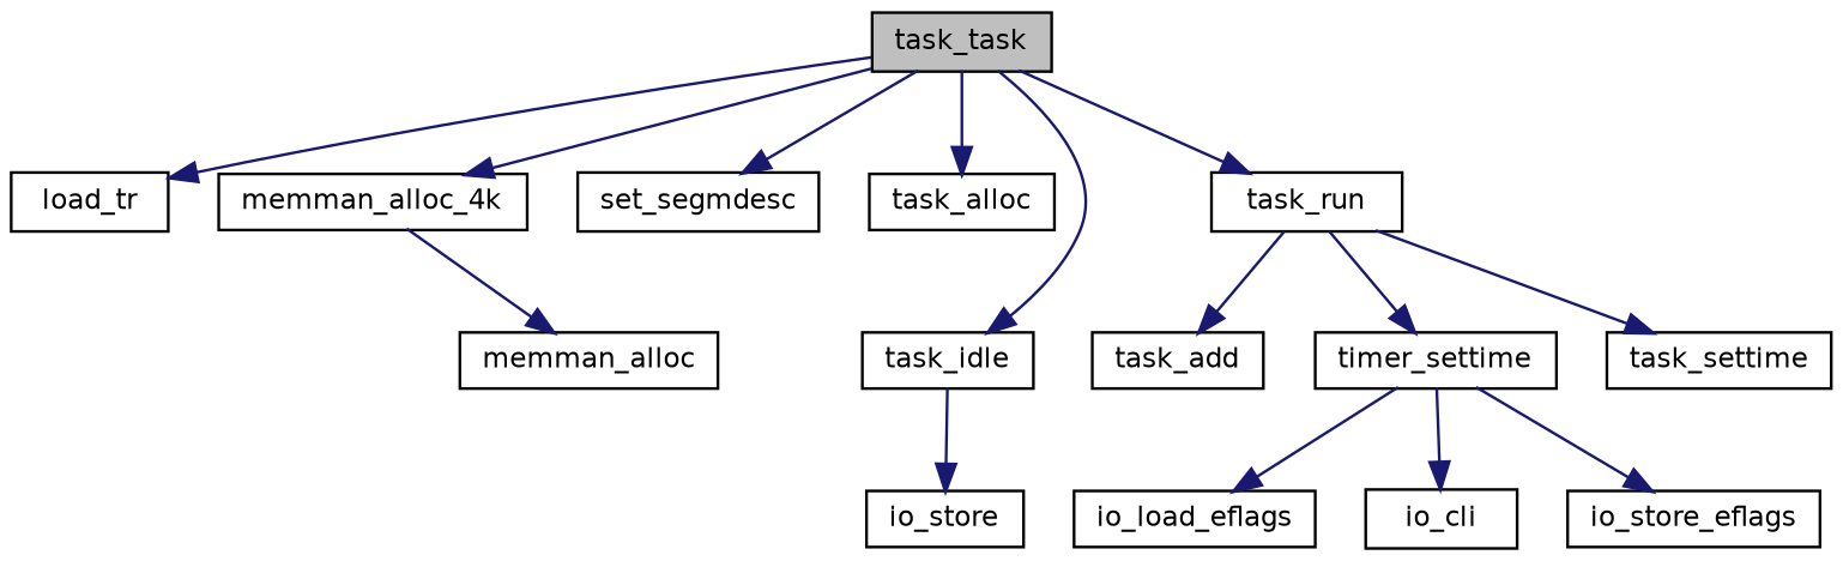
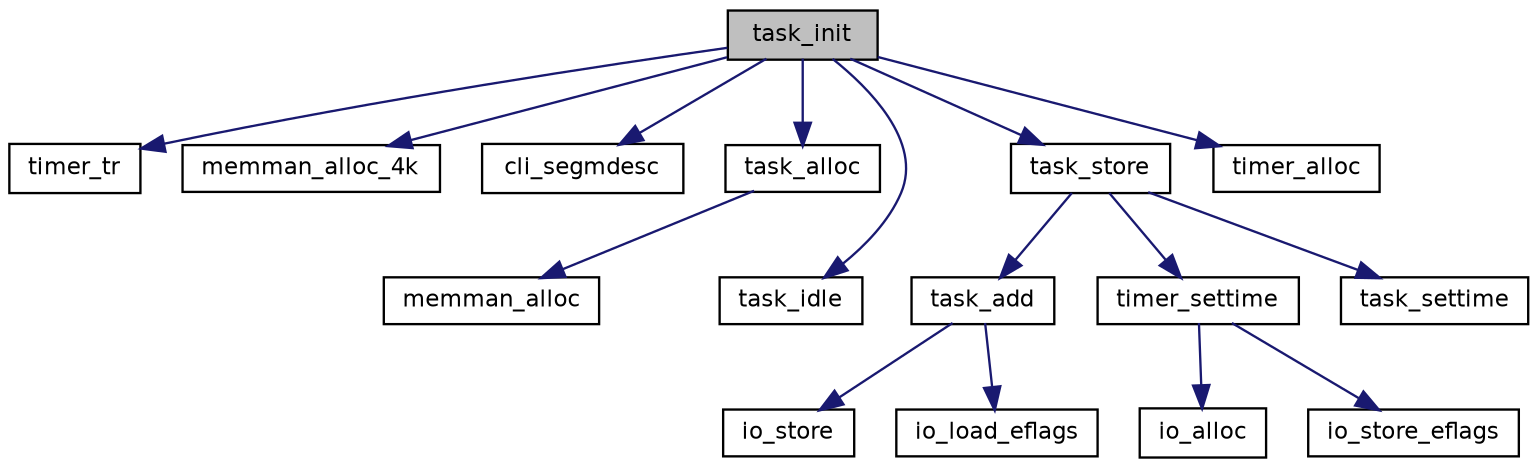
  digraph {
    rankdir=TB
    node [color=black fillcolor=white fontname=Helvetica fontsize=10 shape=record style=filled]
    edge [color=midnightblue fontname=Helvetica fontsize=10 labelfontname=Helvetica labelfontsize=10 style=solid]
-   n1 [fillcolor=grey75 fontcolor=black height=0.2 label=task_task width=0.4]
-   n2 [height=0.2 label=load_tr width=0.4]
+   n1 [fillcolor=grey75 fontcolor=black height=0.2 label=task_init width=0.4]
+   n2 [height=0.2 label=timer_tr width=0.4]
    n3 [height=0.2 label=memman_alloc_4k width=0.4]
-   n4 [height=0.2 label=set_segmdesc width=0.4]
+   n4 [height=0.2 label=cli_segmdesc width=0.4]
    n5 [height=0.2 label=task_alloc width=0.4]
    n6 [height=0.2 label=task_idle width=0.4]
-   n7 [height=0.2 label=task_run width=0.4]
+   n7 [height=0.2 label=task_store width=0.4]
+   n8 [height=0.2 label=timer_alloc width=0.4]
    n9 [height=0.2 label=memman_alloc width=0.4]
    n10 [height=0.2 label=task_add width=0.4]
    n11 [height=0.2 label=io_store width=0.4]
    n12 [height=0.2 label=timer_settime width=0.4]
    n13 [height=0.2 label=task_settime width=0.4]
-   n14 [height=0.2 label=io_cli width=0.4]
+   n14 [height=0.2 label=io_alloc width=0.4]
    n15 [height=0.2 label=io_load_eflags width=0.4]
    n16 [height=0.2 label=io_store_eflags width=0.4]
    n1 -> n2
    n1 -> n3
    n1 -> n4
    n1 -> n5
    n1 -> n6
    n1 -> n7
-   n3 -> n9
-   n6 -> n11
+   n1 -> n8
+   n5 -> n9
+   n10 -> n11
    n7 -> n10
    n7 -> n12
    n7 -> n13
    n12 -> n14
-   n12 -> n15
+   n10 -> n15
    n12 -> n16
  }
